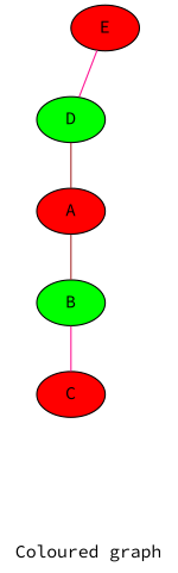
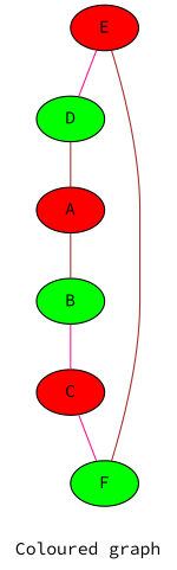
  graph {
    label="Coloured graph"
    fontname="Source Code Pro"
    node [color=black fillcolor=red style=filled fontname="Source Code Pro"]
    edge [color=deeppink fontname="Source Code Pro"]
    n1 [label=E]
    n2 [fillcolor=green label=D]
+   n3 [fillcolor=green label=F]
    n4 [label=C]
    n5 [label=A]
    n6 [fillcolor=green label=B]
    n1 -- n2
    n2 -- n5 [color=brown]
+   n3 -- n1 [color=brown]
+   n4 -- n3
    n5 -- n6 [color=brown]
    n6 -- n4
  }
